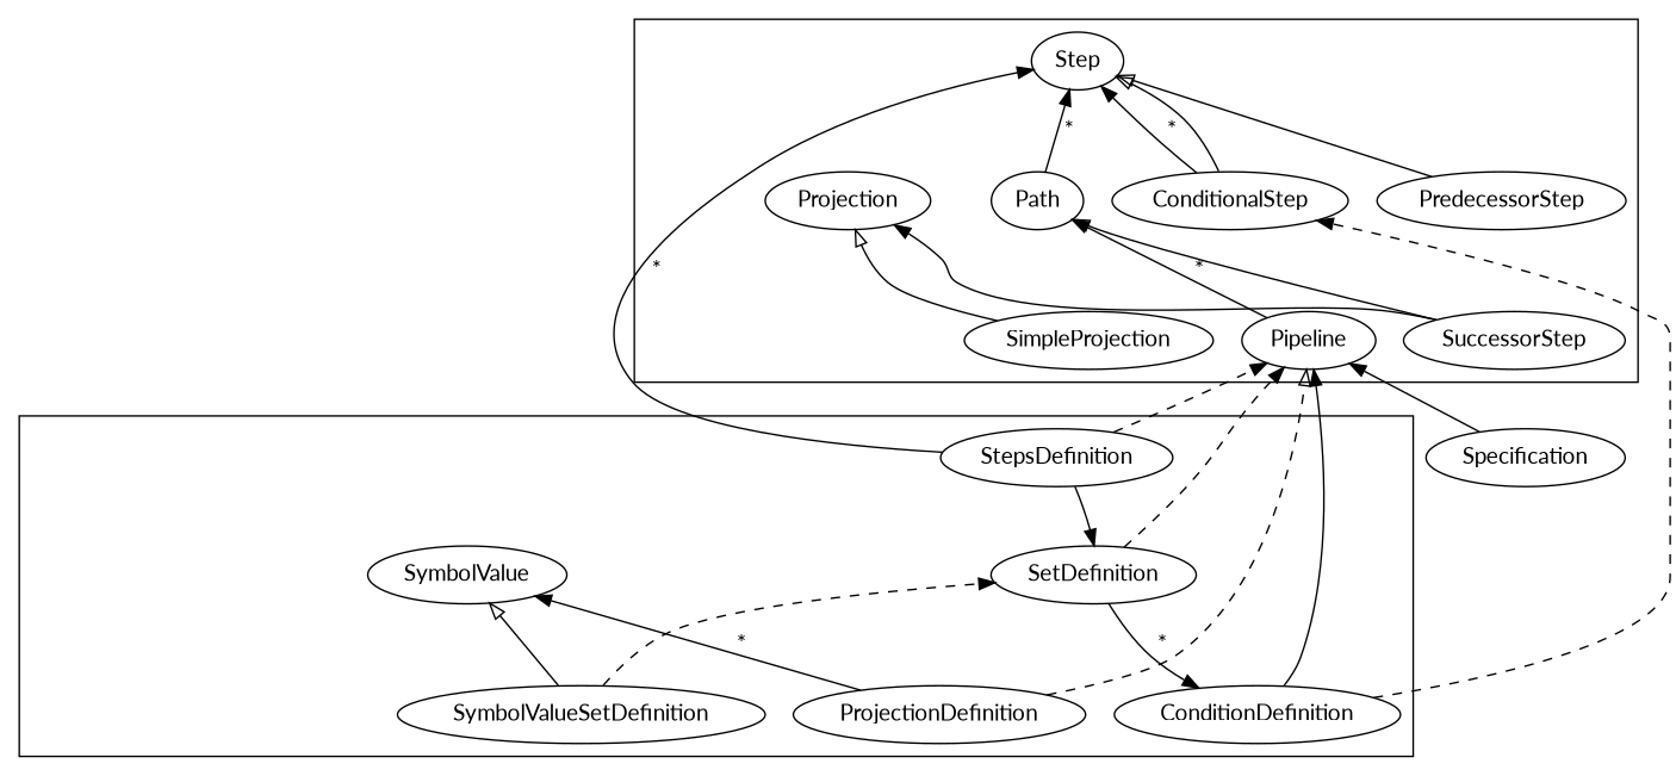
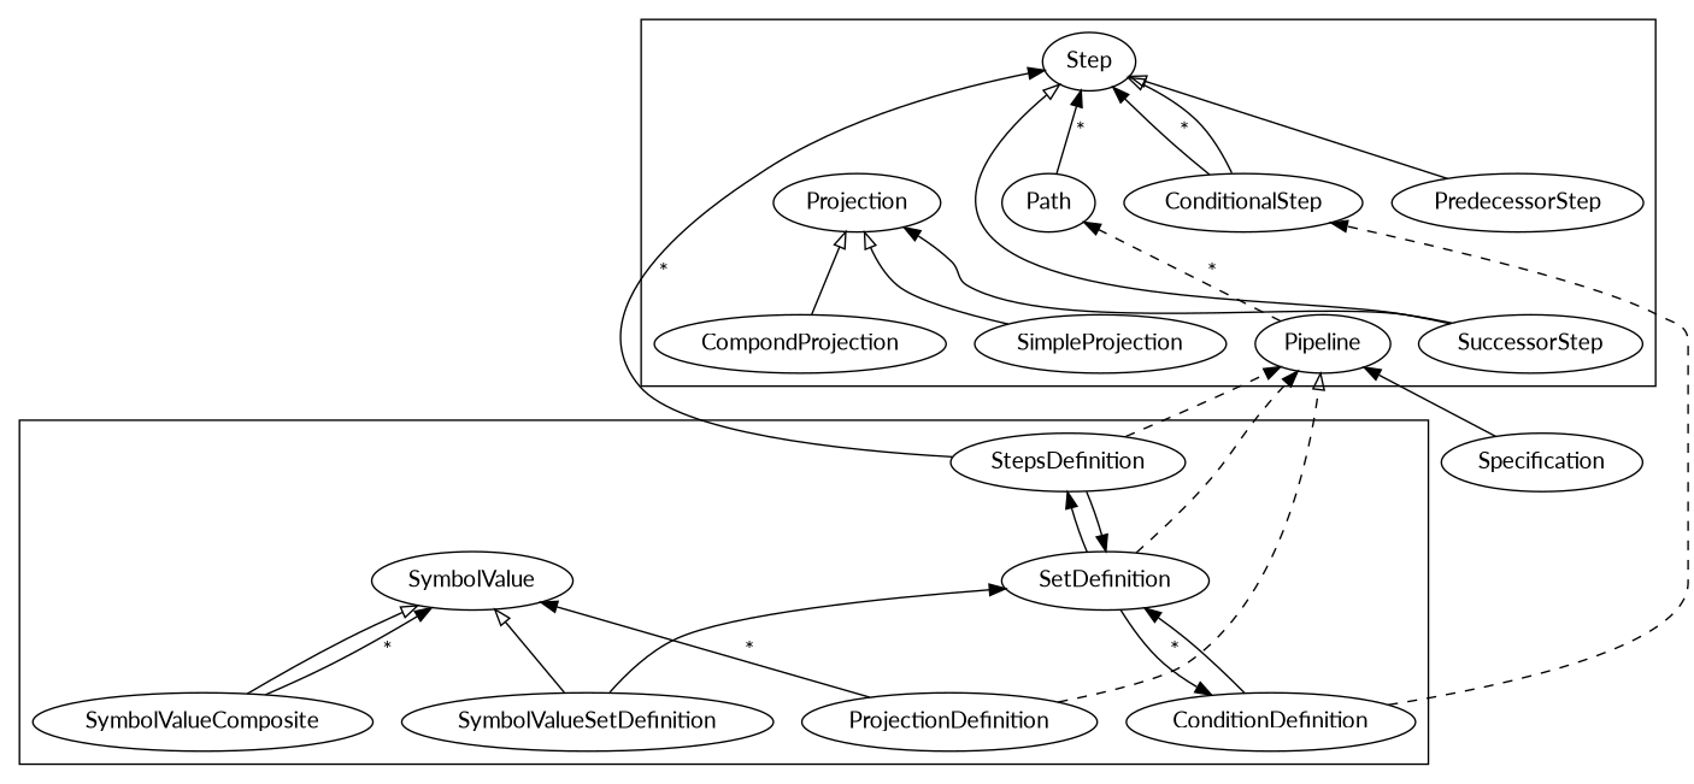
  digraph {
    fontname=Lato
    rankdir=BT
    node [fontname=Lato]
    edge [fontname=Lato]
    PredecessorStep
    Step
    SuccessorStep
    ConditionalStep
    Path
    Pipeline
    Projection
    SimpleProjection
+   CompondProjection
    ConditionDefinition
    SetDefinition
    StepsDefinition
    ProjectionDefinition
    SymbolValue
+   SymbolValueComposite
    SymbolValueSetDefinition
    Specification
    subgraph cluster_1 {
      PredecessorStep
      Step
      SuccessorStep
      ConditionalStep
      Path
      Pipeline
      Projection
      SimpleProjection
+     CompondProjection
    }
    subgraph cluster_2 {
      ConditionDefinition
      SetDefinition
      StepsDefinition
      ProjectionDefinition
      SymbolValue
+     SymbolValueComposite
      SymbolValueSetDefinition
    }
    PredecessorStep -> Step [arrowhead=empty]
-   SuccessorStep -> Path [arrowhead=empty]
+   SuccessorStep -> Step [arrowhead=empty]
    SuccessorStep -> Projection
    ConditionalStep -> Step [arrowhead=empty]
    ConditionalStep -> Step [label=" *"]
    Path -> Step [label=" *"]
-   Pipeline -> Path [label=" *"]
+   Pipeline -> Path [label=" *" style=dashed]
    SimpleProjection -> Projection [arrowhead=empty]
+   CompondProjection -> Projection [arrowhead=empty]
    ConditionDefinition -> ConditionalStep [style=dashed]
-   ConditionDefinition -> Pipeline
+   ConditionDefinition -> SetDefinition
    SetDefinition -> Pipeline [style=dashed]
    SetDefinition -> ConditionDefinition [label=" *"]
+   SetDefinition -> StepsDefinition
    StepsDefinition -> Step [label=" *"]
    StepsDefinition -> Pipeline [style=dashed]
    StepsDefinition -> SetDefinition
    ProjectionDefinition -> Pipeline [arrowhead=empty style=dashed]
    ProjectionDefinition -> SymbolValue [label=" *"]
-   SymbolValueSetDefinition -> SetDefinition [style=dashed]
+   SymbolValueComposite -> SymbolValue [arrowhead=empty]
+   SymbolValueComposite -> SymbolValue [label=" *"]
+   SymbolValueSetDefinition -> SetDefinition
    SymbolValueSetDefinition -> SymbolValue [arrowhead=empty]
    Specification -> Pipeline
  }
